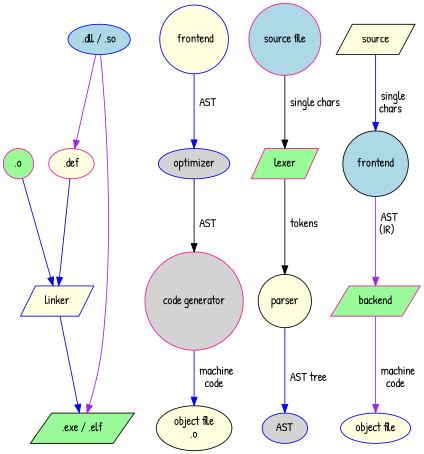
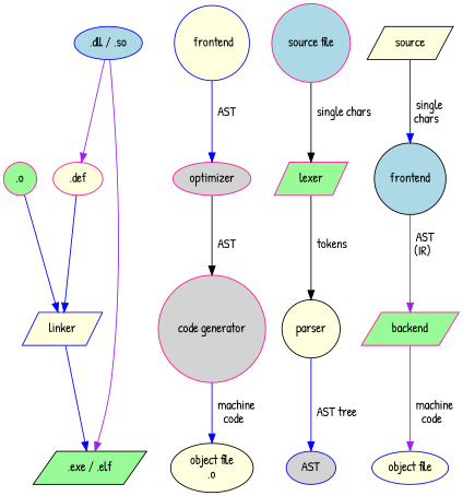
  digraph {
    fontname="Patrick Hand"
    node [color=deeppink fillcolor=lightyellow fontname="Patrick Hand" shape=circle style=filled]
    edge [color=blue fontname="Patrick Hand"]
    ".o" [fillcolor=palegreen]
    linker [color=blue shape=parallelogram]
    ".exe / .elf" [color=black fillcolor=palegreen shape=parallelogram]
    ".dll / .so" [color=blue fillcolor=lightblue shape=ellipse]
    ".def" [shape=ellipse]
    " frontend" [color=blue]
-   optimizer [color=blue fillcolor=lightgrey shape=ellipse]
+   optimizer [fillcolor=lightgrey shape=ellipse]
    "code generator" [fillcolor=lightgrey]
    "object file\l.o" [color=black shape=ellipse]
    "source file" [fillcolor=lightblue]
    lexer [fillcolor=palegreen shape=parallelogram]
    parser [color=black]
    AST [color=blue fillcolor=lightgrey shape=ellipse]
    source [color=black shape=parallelogram]
    frontend [color=black fillcolor=lightblue]
    backend [fillcolor=palegreen shape=parallelogram]
    "object file" [color=blue shape=ellipse]
    subgraph sub_1 {
      label=linker
      ".o"
      linker
      ".exe / .elf"
      ".dll / .so"
      ".def"
    }
    subgraph sub_2 {
      label=backend
      " frontend"
      optimizer
      "code generator"
      "object file\l.o"
    }
    subgraph sub_3 {
      label=frontend
      "source file"
      lexer
      parser
      AST
    }
    ".o" -> linker
    linker -> ".exe / .elf"
    ".dll / .so" -> ".exe / .elf" [color=purple]
    ".dll / .so" -> ".def" [color=purple]
    ".def" -> linker
    " frontend" -> optimizer [label="  AST"]
    optimizer -> "code generator" [color=black label="  AST"]
    "code generator" -> "object file\l.o" [label="  machine\lcode"]
    "source file" -> lexer [color=black label="  single chars"]
    lexer -> parser [color=black label="  tokens"]
    parser -> AST [label="  AST tree"]
    source -> frontend [label="  single\lchars"]
    frontend -> backend [color=purple label="  AST\l(IR)"]
    backend -> "object file" [color=purple label="  machine\lcode"]
  }
